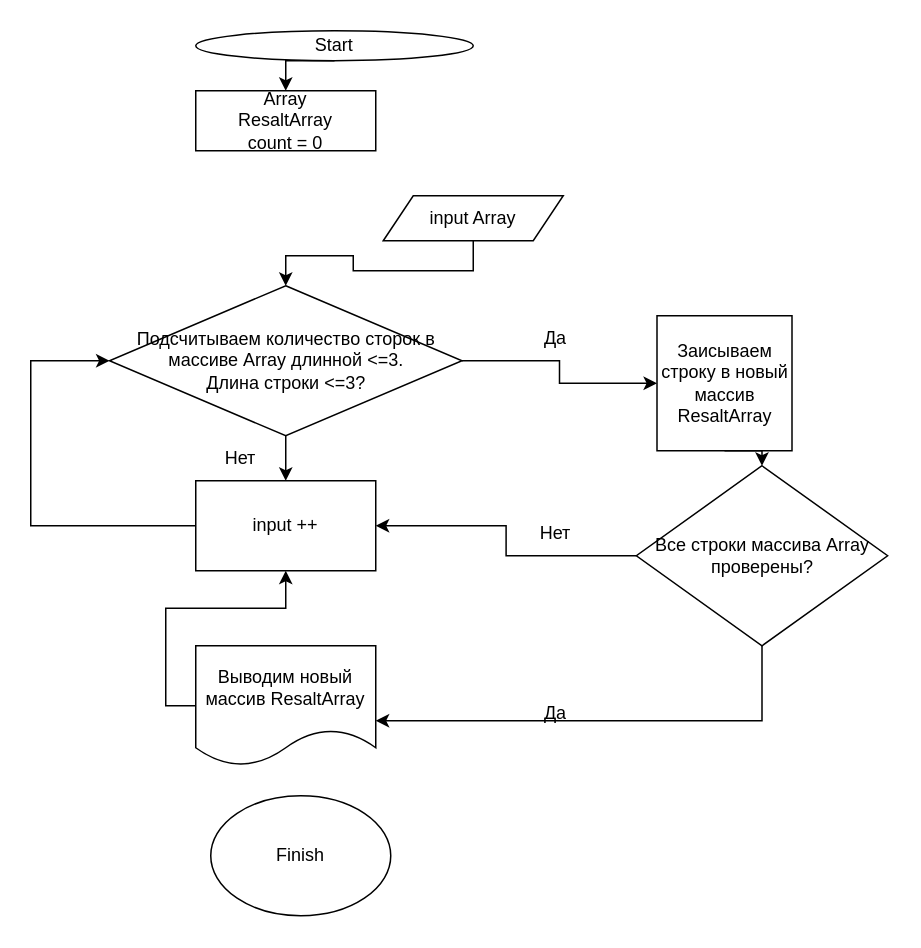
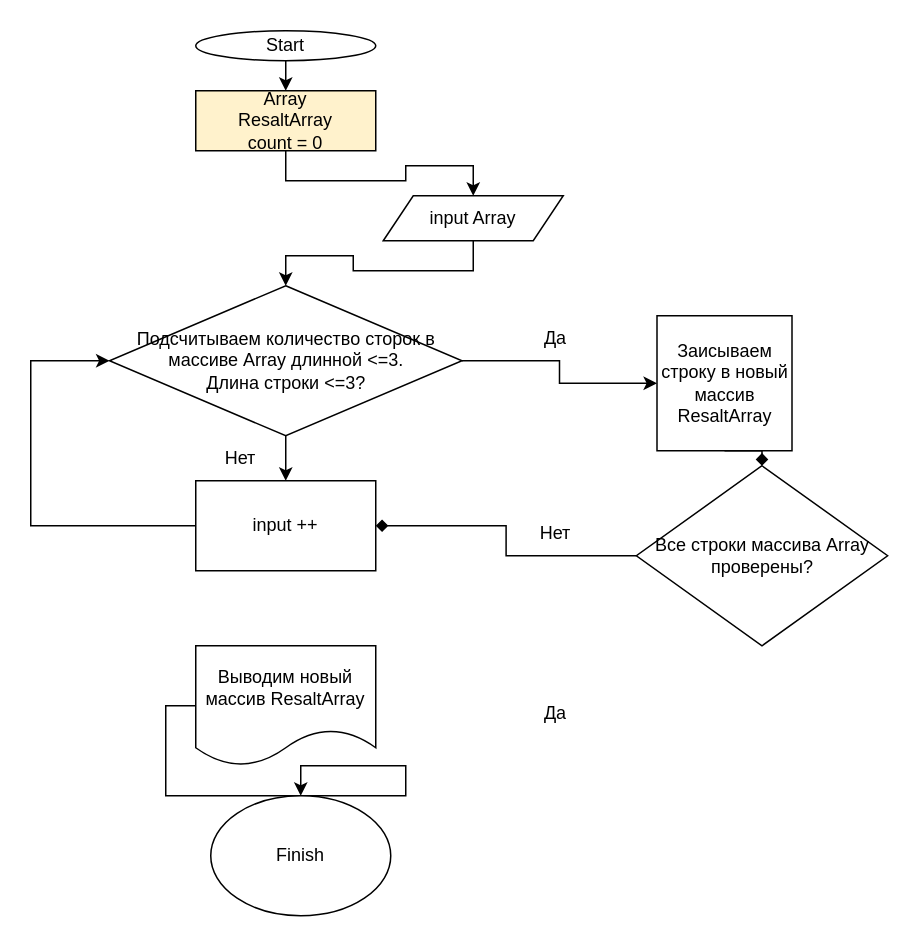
  <mxCell id="0" />
  <mxCell id="1" parent="0" />
  <mxCell id="2" style="edgeStyle=orthogonalEdgeStyle;rounded=0;orthogonalLoop=1;jettySize=auto;html=1;exitX=0.5;exitY=1;exitDx=0;exitDy=0;entryX=0.5;entryY=0;entryDx=0;entryDy=0;" parent="1" source="3" target="5" edge="1"><mxGeometry relative="1" as="geometry" /></mxCell>
- <mxCell id="3" value="Start" style="ellipse;whiteSpace=wrap;html=1;" parent="1" vertex="1"><mxGeometry x="130" y="20" width="185" height="20" as="geometry" /></mxCell>
- <mxCell id="5" value="Array&lt;div&gt;ResaltArray&lt;/div&gt;&lt;div&gt;count = 0&lt;/div&gt;" style="rounded=0;whiteSpace=wrap;html=1;" parent="1" vertex="1"><mxGeometry x="130" y="60" width="120" height="40" as="geometry" /></mxCell>
+ <mxCell id="3" value="Start" style="ellipse;whiteSpace=wrap;html=1;" parent="1" vertex="1"><mxGeometry x="130" width="120" height="20" as="geometry" y="20" /></mxCell>
+ <mxCell id="4" style="edgeStyle=orthogonalEdgeStyle;rounded=0;orthogonalLoop=1;jettySize=auto;html=1;exitX=0.5;exitY=1;exitDx=0;exitDy=0;entryX=0.5;entryY=0;entryDx=0;entryDy=0;" parent="1" source="5" target="7" edge="1"><mxGeometry relative="1" as="geometry" /></mxCell>
+ <mxCell id="5" value="Array&lt;div&gt;ResaltArray&lt;/div&gt;&lt;div&gt;count = 0&lt;/div&gt;" style="rounded=0;whiteSpace=wrap;html=1;fillColor=#fff2cc;" parent="1" vertex="1"><mxGeometry x="130" y="60" width="120" height="40" as="geometry" /></mxCell>
  <mxCell id="6" style="edgeStyle=orthogonalEdgeStyle;rounded=0;orthogonalLoop=1;jettySize=auto;html=1;exitX=0.5;exitY=1;exitDx=0;exitDy=0;entryX=0.5;entryY=0;entryDx=0;entryDy=0;" parent="1" source="7" target="10" edge="1"><mxGeometry relative="1" as="geometry" /></mxCell>
  <mxCell id="7" value="input Array" style="shape=parallelogram;perimeter=parallelogramPerimeter;whiteSpace=wrap;html=1;fixedSize=1;" parent="1" vertex="1"><mxGeometry x="255" y="130" width="120" height="30" as="geometry" /></mxCell>
  <mxCell id="8" value="" style="edgeStyle=orthogonalEdgeStyle;rounded=0;orthogonalLoop=1;jettySize=auto;html=1;" parent="1" source="10" target="12" edge="1"><mxGeometry relative="1" as="geometry" /></mxCell>
  <mxCell id="9" value="" style="edgeStyle=orthogonalEdgeStyle;rounded=0;orthogonalLoop=1;jettySize=auto;html=1;" parent="1" source="10" target="14" edge="1"><mxGeometry relative="1" as="geometry" /></mxCell>
  <mxCell id="10" value="Подсчитываем количество сторок в массиве Array длинной &amp;lt;=3.&lt;div style=&quot;&quot;&gt;Длина строки &amp;lt;=3?&lt;/div&gt;" style="rhombus;whiteSpace=wrap;html=1;align=center;" parent="1" vertex="1"><mxGeometry x="72.5" y="190" width="235" height="100" as="geometry" /></mxCell>
- <mxCell id="11" style="edgeStyle=orthogonalEdgeStyle;rounded=0;orthogonalLoop=1;jettySize=auto;html=1;exitX=0.5;exitY=1;exitDx=0;exitDy=0;entryX=0.5;entryY=0;entryDx=0;entryDy=0;" parent="1" source="12" target="16" edge="1"><mxGeometry relative="1" as="geometry" /></mxCell>
+ <mxCell id="11" style="edgeStyle=orthogonalEdgeStyle;rounded=0;orthogonalLoop=1;jettySize=auto;html=1;exitX=0.5;exitY=1;exitDx=0;exitDy=0;entryX=0.5;entryY=0;entryDx=0;entryDy=0;endArrow=diamond;" parent="1" source="12" target="16" edge="1"><mxGeometry relative="1" as="geometry" /></mxCell>
  <mxCell id="12" value="Заисываем строку в новый массив ResaltArray" style="whiteSpace=wrap;html=1;" parent="1" vertex="1"><mxGeometry x="437.5" y="210" width="90" height="90" as="geometry" /></mxCell>
  <mxCell id="13" style="edgeStyle=orthogonalEdgeStyle;rounded=0;orthogonalLoop=1;jettySize=auto;html=1;exitX=0;exitY=0.5;exitDx=0;exitDy=0;entryX=0;entryY=0.5;entryDx=0;entryDy=0;" edge="1" parent="1" source="14" target="10"><mxGeometry relative="1" as="geometry"><Array as="points"><mxPoint x="20" y="350" /><mxPoint x="20" y="240" /></Array></mxGeometry></mxCell>
  <mxCell id="14" value="input ++" style="whiteSpace=wrap;html=1;" parent="1" vertex="1"><mxGeometry x="130" y="320" width="120" height="60" as="geometry" /></mxCell>
- <mxCell id="15" style="edgeStyle=orthogonalEdgeStyle;rounded=0;orthogonalLoop=1;jettySize=auto;html=1;exitX=0;exitY=0.5;exitDx=0;exitDy=0;entryX=1;entryY=0.5;entryDx=0;entryDy=0;" parent="1" source="16" target="14" edge="1"><mxGeometry relative="1" as="geometry" /></mxCell>
+ <mxCell id="15" style="edgeStyle=orthogonalEdgeStyle;rounded=0;orthogonalLoop=1;jettySize=auto;html=1;exitX=0;exitY=0.5;exitDx=0;exitDy=0;entryX=1;entryY=0.5;entryDx=0;entryDy=0;endArrow=diamond;" parent="1" source="16" target="14" edge="1"><mxGeometry relative="1" as="geometry" /></mxCell>
  <mxCell id="16" value="Все строки маccива Array проверены?" style="rhombus;whiteSpace=wrap;html=1;" parent="1" vertex="1"><mxGeometry x="423.75" y="310" width="167.5" height="120" as="geometry" /></mxCell>
  <mxCell id="17" value="Да" style="text;html=1;align=center;verticalAlign=middle;whiteSpace=wrap;rounded=0;" parent="1" vertex="1"><mxGeometry x="340" y="210" width="60" height="30" as="geometry" /></mxCell>
  <mxCell id="18" value="Нет" style="text;html=1;align=center;verticalAlign=middle;whiteSpace=wrap;rounded=0;" parent="1" vertex="1"><mxGeometry x="130" y="290" width="60" height="30" as="geometry" /></mxCell>
  <mxCell id="19" value="Нет" style="text;html=1;align=center;verticalAlign=middle;whiteSpace=wrap;rounded=0;" parent="1" vertex="1"><mxGeometry x="340" y="340" width="60" height="30" as="geometry" /></mxCell>
  <mxCell id="20" value="Да" style="text;html=1;align=center;verticalAlign=middle;whiteSpace=wrap;rounded=0;" parent="1" vertex="1"><mxGeometry x="340" y="460" width="60" height="30" as="geometry" /></mxCell>
- <mxCell id="21" style="edgeStyle=orthogonalEdgeStyle;rounded=0;orthogonalLoop=1;jettySize=auto;html=1;exitX=0;exitY=0.5;exitDx=0;exitDy=0;" edge="1" parent="1" source="22" target="14"><mxGeometry relative="1" as="geometry" /></mxCell>
+ <mxCell id="21" style="edgeStyle=orthogonalEdgeStyle;rounded=0;orthogonalLoop=1;jettySize=auto;html=1;exitX=0;exitY=0.5;exitDx=0;exitDy=0;entryX=0.5;entryY=0;entryDx=0;entryDy=0;" edge="1" parent="1" source="22" target="23"><mxGeometry relative="1" as="geometry" /></mxCell>
  <mxCell id="22" value="Выводим новый массив ResaltArray" style="shape=document;whiteSpace=wrap;html=1;boundedLbl=1;" parent="1" vertex="1"><mxGeometry x="130" y="430" width="120" height="80" as="geometry" /></mxCell>
  <mxCell id="23" value="Finish" style="ellipse;whiteSpace=wrap;html=1;" parent="1" vertex="1"><mxGeometry x="140" y="530" width="120" height="80" as="geometry" /></mxCell>
- <mxCell id="24" style="edgeStyle=orthogonalEdgeStyle;rounded=0;orthogonalLoop=1;jettySize=auto;html=1;exitX=0.5;exitY=1;exitDx=0;exitDy=0;entryX=1;entryY=0.625;entryDx=0;entryDy=0;entryPerimeter=0;" edge="1" parent="1" source="16" target="22"><mxGeometry relative="1" as="geometry" /></mxCell>
